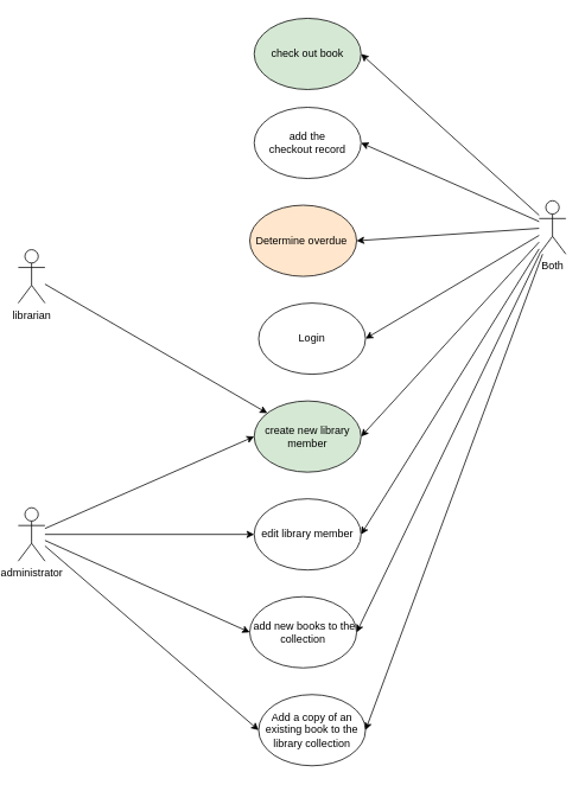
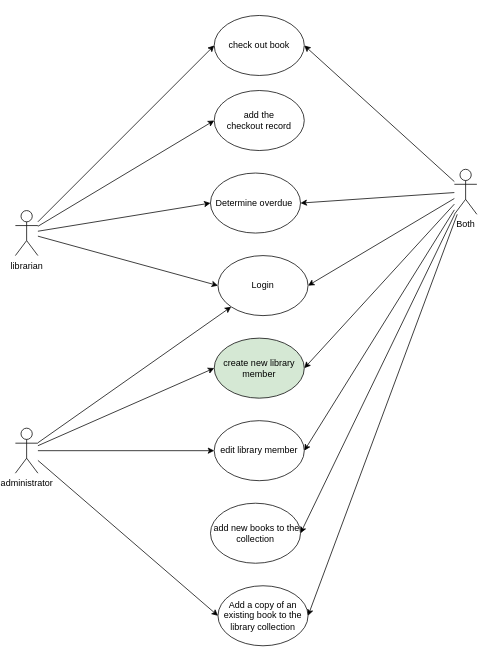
  <mxCell id="0" />
  <mxCell id="1" parent="0" />
- <mxCell id="4" style="edgeStyle=none;rounded=0;orthogonalLoop=1;jettySize=auto;html=1;" edge="1" parent="1" source="6" target="24"><mxGeometry relative="1" as="geometry" /></mxCell>
+ <mxCell id="2" style="rounded=0;orthogonalLoop=1;jettySize=auto;html=1;entryX=0;entryY=0.5;entryDx=0;entryDy=0;" edge="1" parent="1" source="6" target="26"><mxGeometry relative="1" as="geometry" /></mxCell>
+ <mxCell id="3" style="rounded=0;orthogonalLoop=1;jettySize=auto;html=1;entryX=0;entryY=0.5;entryDx=0;entryDy=0;" edge="1" parent="1" source="6" target="7"><mxGeometry relative="1" as="geometry" /></mxCell>
+ <mxCell id="4" style="edgeStyle=none;rounded=0;orthogonalLoop=1;jettySize=auto;html=1;entryX=0;entryY=0.5;entryDx=0;entryDy=0;" edge="1" parent="1" source="6" target="28"><mxGeometry relative="1" as="geometry" /></mxCell>
+ <mxCell id="5" style="edgeStyle=none;rounded=0;orthogonalLoop=1;jettySize=auto;html=1;entryX=0;entryY=0.5;entryDx=0;entryDy=0;" edge="1" parent="1" source="6" target="29"><mxGeometry relative="1" as="geometry" /></mxCell>
  <mxCell id="6" value="librarian" style="shape=umlActor;verticalLabelPosition=bottom;verticalAlign=top;html=1;outlineConnect=0;" vertex="1" parent="1"><mxGeometry x="20" y="280" width="30" height="60" as="geometry" /></mxCell>
- <mxCell id="7" value="check out book" style="ellipse;whiteSpace=wrap;html=1;fillColor=#d5e8d4;" vertex="1" parent="1"><mxGeometry x="285" y="20" width="120" height="80" as="geometry" /></mxCell>
+ <mxCell id="7" value="check out book" style="ellipse;whiteSpace=wrap;html=1;" vertex="1" parent="1"><mxGeometry x="285" y="20" width="120" height="80" as="geometry" /></mxCell>
  <mxCell id="8" style="rounded=0;orthogonalLoop=1;jettySize=auto;html=1;entryX=1;entryY=0.5;entryDx=0;entryDy=0;" edge="1" parent="1" source="16" target="26"><mxGeometry relative="1" as="geometry" /></mxCell>
  <mxCell id="9" style="edgeStyle=none;rounded=0;orthogonalLoop=1;jettySize=auto;html=1;entryX=1;entryY=0.5;entryDx=0;entryDy=0;" edge="1" parent="1" source="16" target="7"><mxGeometry relative="1" as="geometry" /></mxCell>
- <mxCell id="10" style="edgeStyle=none;rounded=0;orthogonalLoop=1;jettySize=auto;html=1;entryX=1;entryY=0.5;entryDx=0;entryDy=0;" edge="1" parent="1" source="16" target="28"><mxGeometry relative="1" as="geometry" /></mxCell>
  <mxCell id="11" style="edgeStyle=none;rounded=0;orthogonalLoop=1;jettySize=auto;html=1;entryX=1;entryY=0.5;entryDx=0;entryDy=0;" edge="1" parent="1" source="16" target="29"><mxGeometry relative="1" as="geometry" /></mxCell>
  <mxCell id="12" style="edgeStyle=none;rounded=0;orthogonalLoop=1;jettySize=auto;html=1;entryX=1;entryY=0.5;entryDx=0;entryDy=0;" edge="1" parent="1" source="16" target="24"><mxGeometry relative="1" as="geometry" /></mxCell>
  <mxCell id="13" style="edgeStyle=none;rounded=0;orthogonalLoop=1;jettySize=auto;html=1;entryX=1;entryY=0.5;entryDx=0;entryDy=0;" edge="1" parent="1" source="16" target="25"><mxGeometry relative="1" as="geometry" /></mxCell>
  <mxCell id="14" style="edgeStyle=none;rounded=0;orthogonalLoop=1;jettySize=auto;html=1;entryX=1;entryY=0.5;entryDx=0;entryDy=0;" edge="1" parent="1" source="16" target="23"><mxGeometry relative="1" as="geometry" /></mxCell>
  <mxCell id="15" style="edgeStyle=none;rounded=0;orthogonalLoop=1;jettySize=auto;html=1;entryX=1;entryY=0.5;entryDx=0;entryDy=0;" edge="1" parent="1" source="16" target="27"><mxGeometry relative="1" as="geometry" /></mxCell>
  <mxCell id="16" value="Both" style="shape=umlActor;verticalLabelPosition=bottom;verticalAlign=top;html=1;outlineConnect=0;" vertex="1" parent="1"><mxGeometry x="605" y="225" width="30" height="60" as="geometry" /></mxCell>
+ <mxCell id="17" style="rounded=0;orthogonalLoop=1;jettySize=auto;html=1;entryX=0;entryY=1;entryDx=0;entryDy=0;" edge="1" parent="1" source="22" target="26"><mxGeometry relative="1" as="geometry" /></mxCell>
  <mxCell id="18" style="rounded=0;orthogonalLoop=1;jettySize=auto;html=1;entryX=0;entryY=0.5;entryDx=0;entryDy=0;" edge="1" parent="1" source="22" target="24"><mxGeometry relative="1" as="geometry" /></mxCell>
  <mxCell id="19" style="edgeStyle=orthogonalEdgeStyle;rounded=0;orthogonalLoop=1;jettySize=auto;html=1;entryX=0;entryY=0.5;entryDx=0;entryDy=0;" edge="1" parent="1" source="22" target="25"><mxGeometry relative="1" as="geometry" /></mxCell>
- <mxCell id="20" style="rounded=0;orthogonalLoop=1;jettySize=auto;html=1;entryX=0;entryY=0.5;entryDx=0;entryDy=0;" edge="1" parent="1" source="22" target="23"><mxGeometry relative="1" as="geometry" /></mxCell>
  <mxCell id="21" style="rounded=0;orthogonalLoop=1;jettySize=auto;html=1;entryX=0;entryY=0.5;entryDx=0;entryDy=0;" edge="1" parent="1" source="22" target="27"><mxGeometry relative="1" as="geometry" /></mxCell>
  <mxCell id="22" value="administrator" style="shape=umlActor;verticalLabelPosition=bottom;verticalAlign=top;html=1;outlineConnect=0;" vertex="1" parent="1"><mxGeometry x="20" y="570" width="30" height="60" as="geometry" /></mxCell>
  <mxCell id="23" value="&amp;nbsp;add new books to the collection" style="ellipse;whiteSpace=wrap;html=1;" vertex="1" parent="1"><mxGeometry x="280" y="670" width="120" height="80" as="geometry" /></mxCell>
  <mxCell id="24" value=" create new library member" style="ellipse;whiteSpace=wrap;html=1;fillColor=#d5e8d4;" vertex="1" parent="1"><mxGeometry x="285" y="450" width="120" height="80" as="geometry" /></mxCell>
  <mxCell id="25" value=" edit library member" style="ellipse;whiteSpace=wrap;html=1;" vertex="1" parent="1"><mxGeometry x="285" y="560" width="120" height="80" as="geometry" /></mxCell>
  <mxCell id="26" value="Login" style="ellipse;whiteSpace=wrap;html=1;" vertex="1" parent="1"><mxGeometry x="290" y="340" width="120" height="80" as="geometry" /></mxCell>
  <mxCell id="27" value="Add a copy of an existing book to the library collection" style="ellipse;whiteSpace=wrap;html=1;" vertex="1" parent="1"><mxGeometry x="290" y="780" width="120" height="80" as="geometry" /></mxCell>
  <mxCell id="28" value="add the &lt;br/&gt;checkout record" style="ellipse;whiteSpace=wrap;html=1;" vertex="1" parent="1"><mxGeometry x="285" y="120" width="120" height="80" as="geometry" /></mxCell>
- <mxCell id="29" value="Determine overdue&amp;nbsp;" style="ellipse;whiteSpace=wrap;html=1;fillColor=#ffe6cc;" vertex="1" parent="1"><mxGeometry x="280" y="230" width="120" height="80" as="geometry" /></mxCell>
+ <mxCell id="29" value="Determine overdue&amp;nbsp;" style="ellipse;whiteSpace=wrap;html=1;" vertex="1" parent="1"><mxGeometry x="280" y="230" width="120" height="80" as="geometry" /></mxCell>
